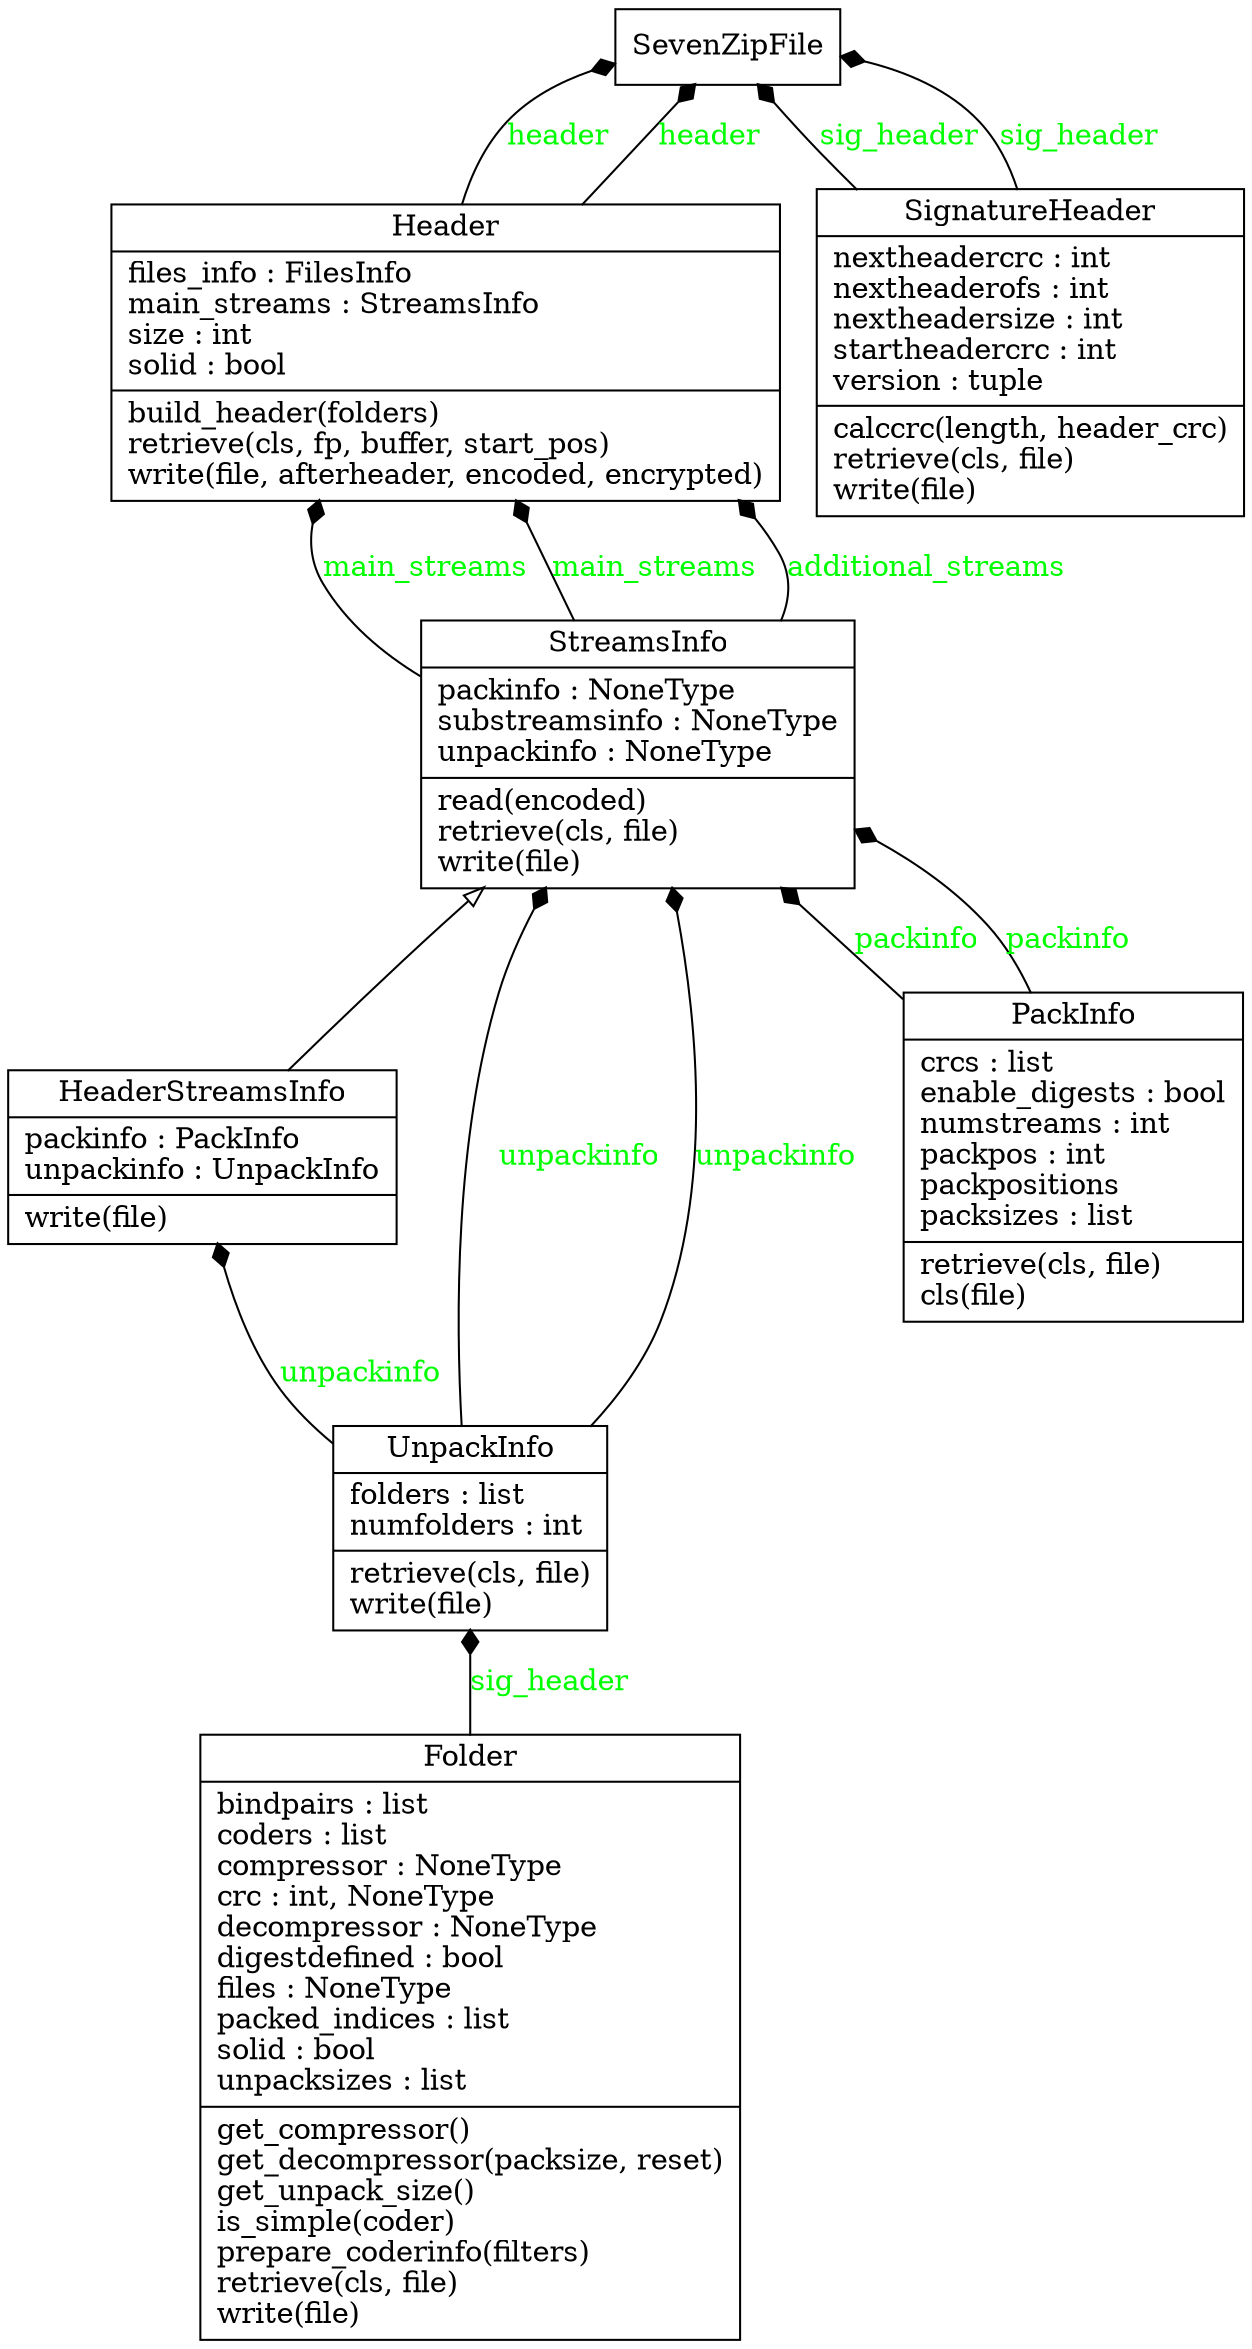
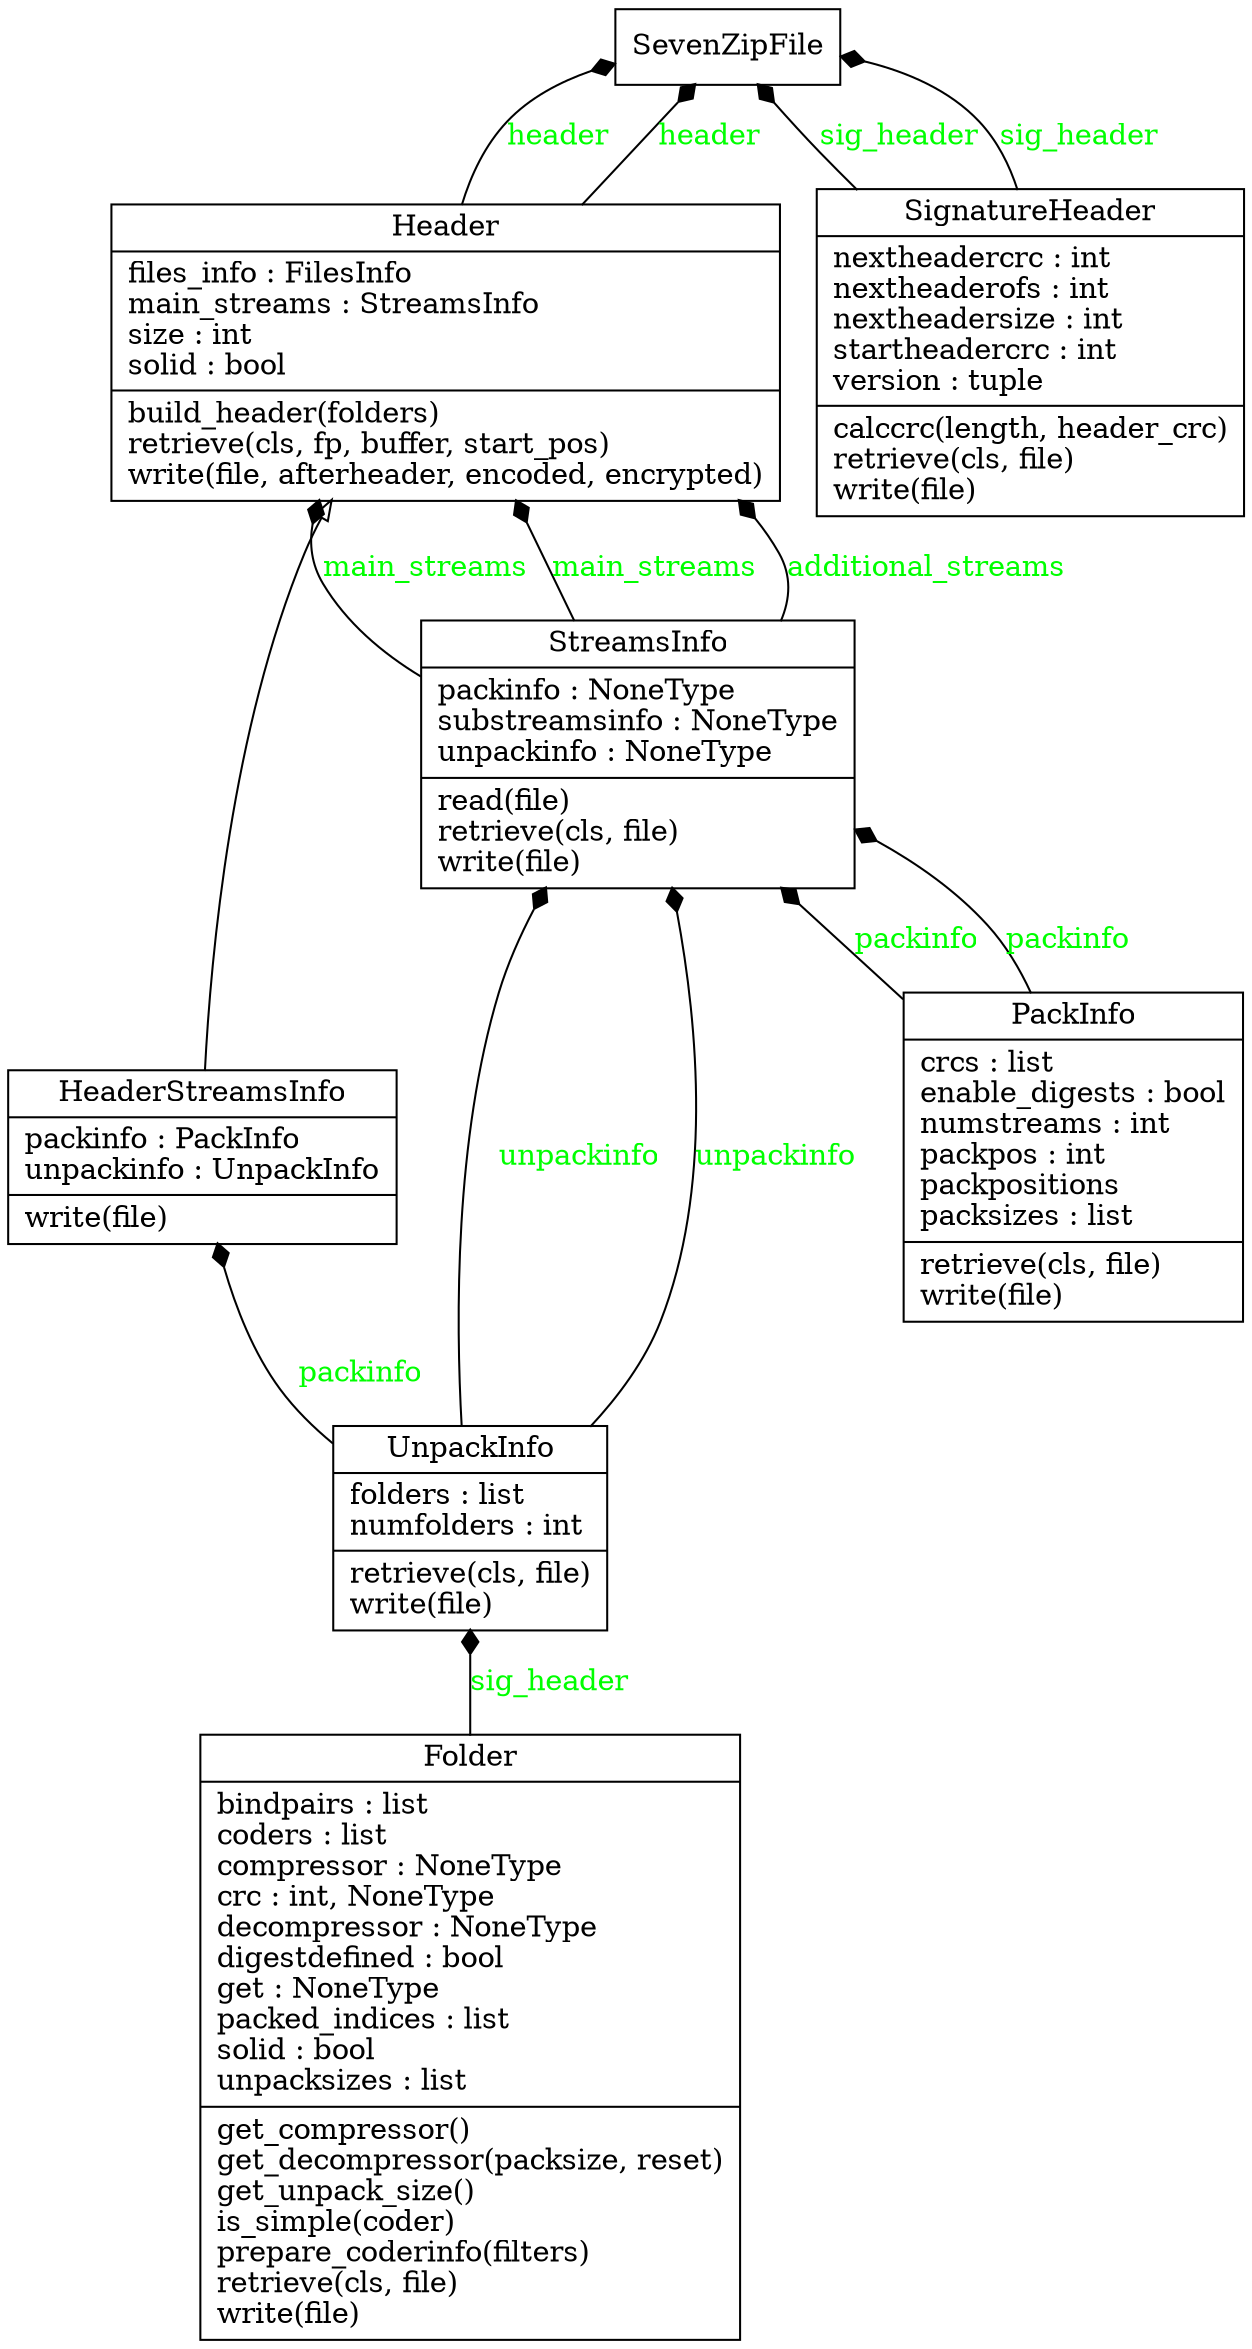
  digraph {
    rankdir=BT
    node [shape=record]
    edge [arrowhead=diamond arrowtail=none fontcolor=green style=solid]
-   n1 [label="{Folder|bindpairs : list\lcoders : list\lcompressor : NoneType\lcrc : int, NoneType\ldecompressor : NoneType\ldigestdefined : bool\lfiles : NoneType\lpacked_indices : list\lsolid : bool\lunpacksizes : list\l|get_compressor()\lget_decompressor(packsize, reset)\lget_unpack_size()\lis_simple(coder)\lprepare_coderinfo(filters)\lretrieve(cls, file)\lwrite(file)\l}"]
+   n1 [label="{Folder|bindpairs : list\lcoders : list\lcompressor : NoneType\lcrc : int, NoneType\ldecompressor : NoneType\ldigestdefined : bool\lget : NoneType\lpacked_indices : list\lsolid : bool\lunpacksizes : list\l|get_compressor()\lget_decompressor(packsize, reset)\lget_unpack_size()\lis_simple(coder)\lprepare_coderinfo(filters)\lretrieve(cls, file)\lwrite(file)\l}"]
    n2 [label="{UnpackInfo|folders : list\lnumfolders : int\l|retrieve(cls, file)\lwrite(file)\l}"]
    n3 [label="{HeaderStreamsInfo|packinfo : PackInfo\lunpackinfo : UnpackInfo\l|write(file)\l}"]
-   n4 [label="{StreamsInfo|packinfo : NoneType\lsubstreamsinfo : NoneType\lunpackinfo : NoneType\l|read(encoded)\lretrieve(cls, file)\lwrite(file)\l}"]
+   n4 [label="{StreamsInfo|packinfo : NoneType\lsubstreamsinfo : NoneType\lunpackinfo : NoneType\l|read(file)\lretrieve(cls, file)\lwrite(file)\l}"]
    n5 [label="{Header|files_info : FilesInfo\lmain_streams : StreamsInfo\lsize : int\lsolid : bool\l|build_header(folders)\lretrieve(cls, fp, buffer, start_pos)\lwrite(file, afterheader, encoded, encrypted)\l}"]
    n6 [label="{SevenZipFile}"]
-   n7 [label="{PackInfo|crcs : list\lenable_digests : bool\lnumstreams : int\lpackpos : int\lpackpositions\lpacksizes : list\l|retrieve(cls, file)\lcls(file)\l}"]
+   n7 [label="{PackInfo|crcs : list\lenable_digests : bool\lnumstreams : int\lpackpos : int\lpackpositions\lpacksizes : list\l|retrieve(cls, file)\lwrite(file)\l}"]
    n8 [label="{SignatureHeader|nextheadercrc : int\lnextheaderofs : int\lnextheadersize : int\lstartheadercrc : int\lversion : tuple\l|calccrc(length, header_crc)\lretrieve(cls, file)\lwrite(file)\l}"]
    n1 -> n2 [label=sig_header]
-   n2 -> n3 [label=unpackinfo]
+   n2 -> n3 [label=packinfo]
    n2 -> n4 [label=unpackinfo]
    n2 -> n4 [label=unpackinfo]
-   n3 -> n4 [arrowhead=empty fontcolor="" style=""]
+   n3 -> n5 [arrowhead=empty fontcolor="" style=""]
    n4 -> n5 [label=additional_streams]
    n4 -> n5 [label=main_streams]
    n4 -> n5 [label=main_streams]
    n5 -> n6 [label=header]
    n5 -> n6 [label=header]
    n7 -> n4 [label=packinfo]
    n7 -> n4 [label=packinfo]
    n8 -> n6 [label=sig_header]
    n8 -> n6 [label=sig_header]
  }
